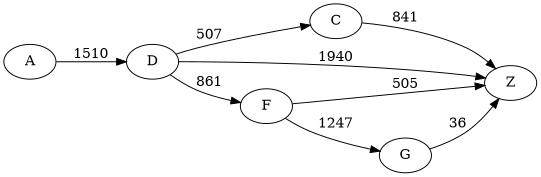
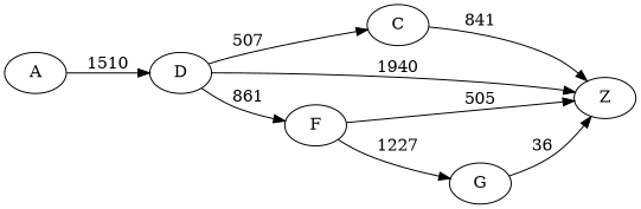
  digraph {
    rankdir=LR
    A
    D
    C
    Z
    F
    G
    A -> D [label=1510]
    D -> C [label=507]
    D -> Z [label=1940]
    D -> F [label=861]
    C -> Z [label=841]
    F -> Z [label=505]
-   F -> G [label=1247]
+   F -> G [label=1227]
    G -> Z [label=36]
  }
